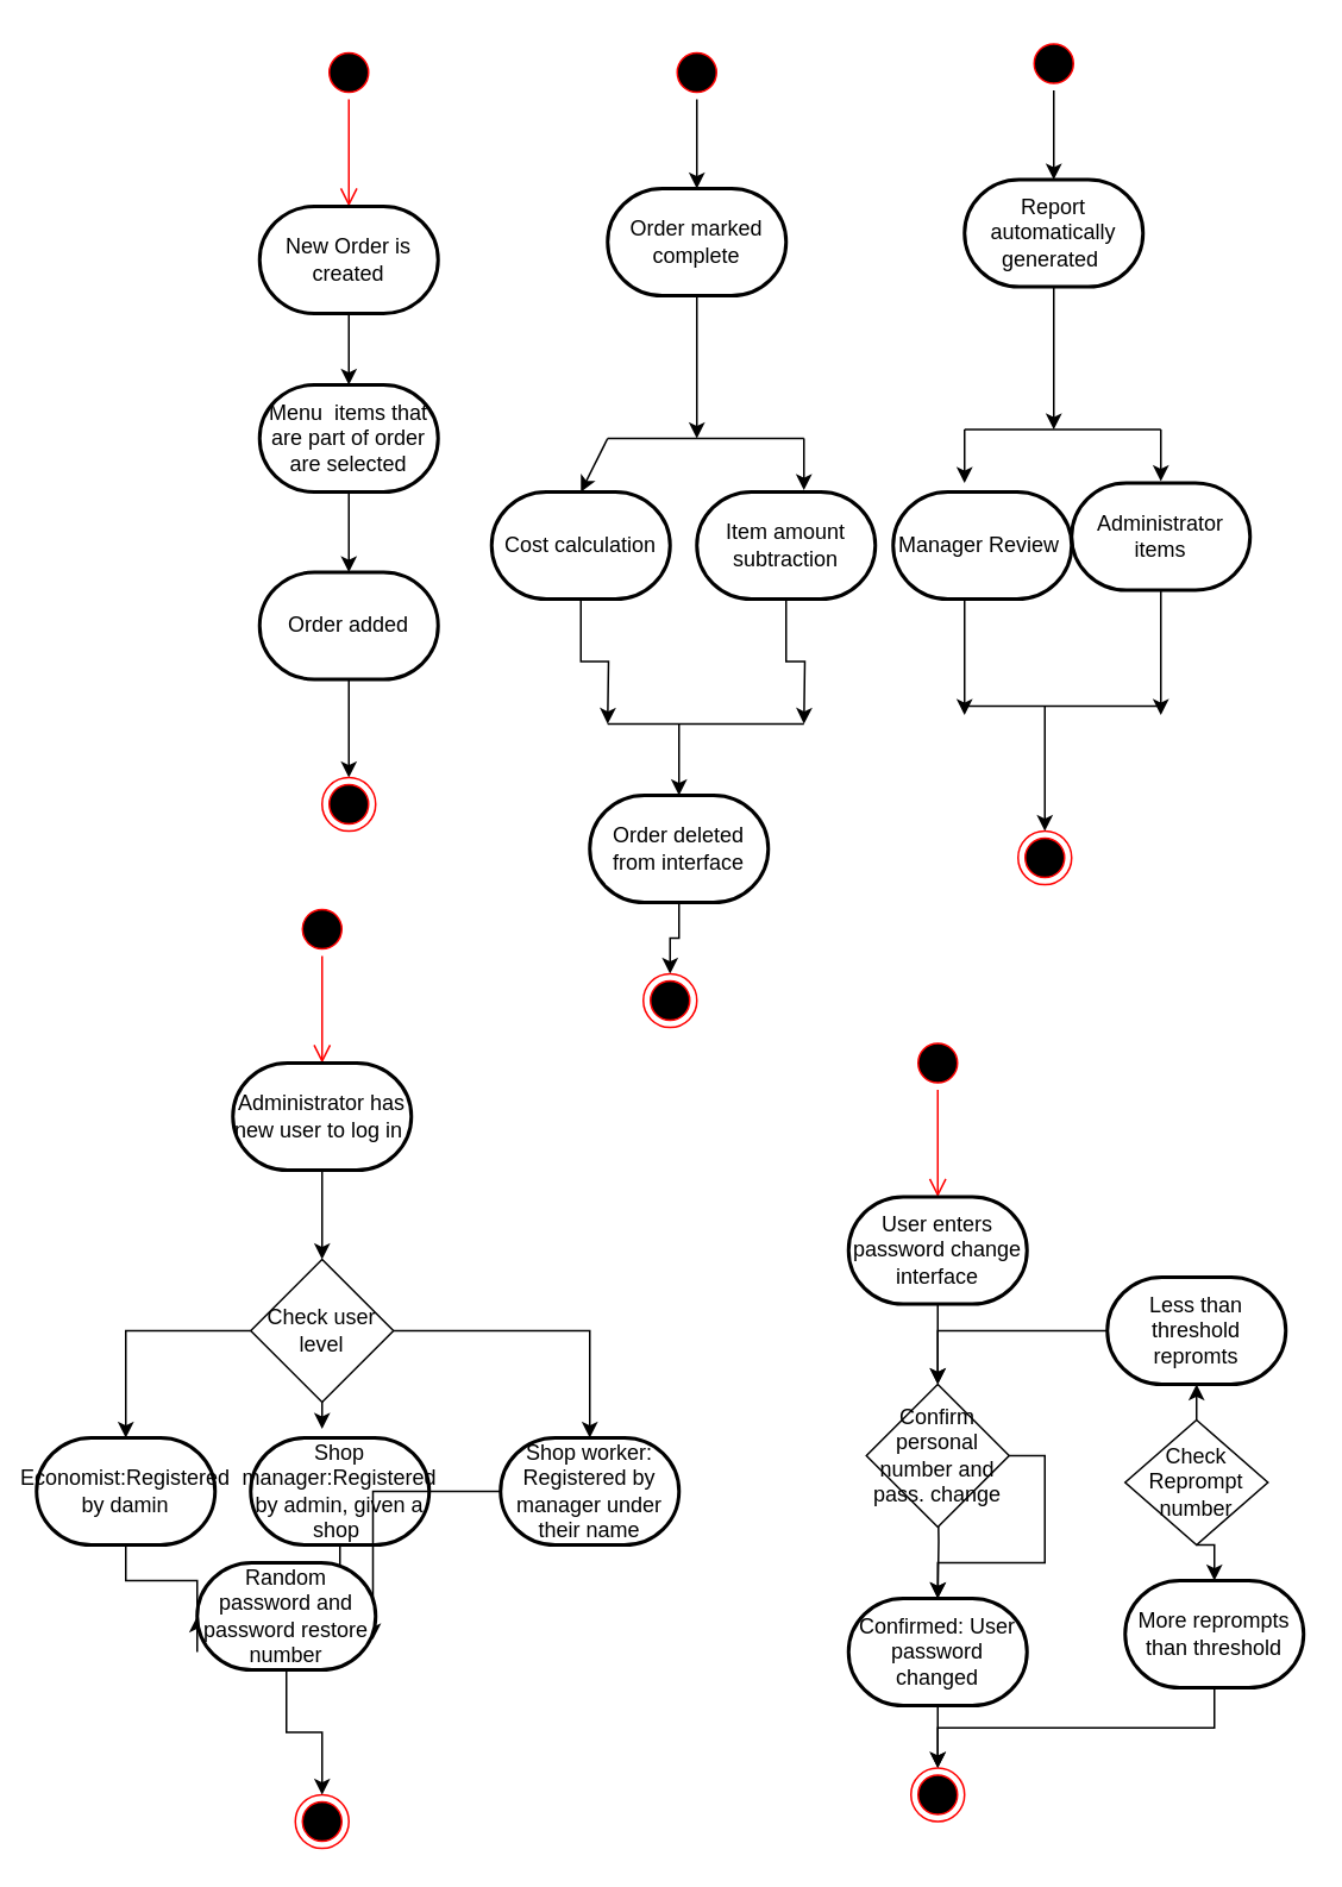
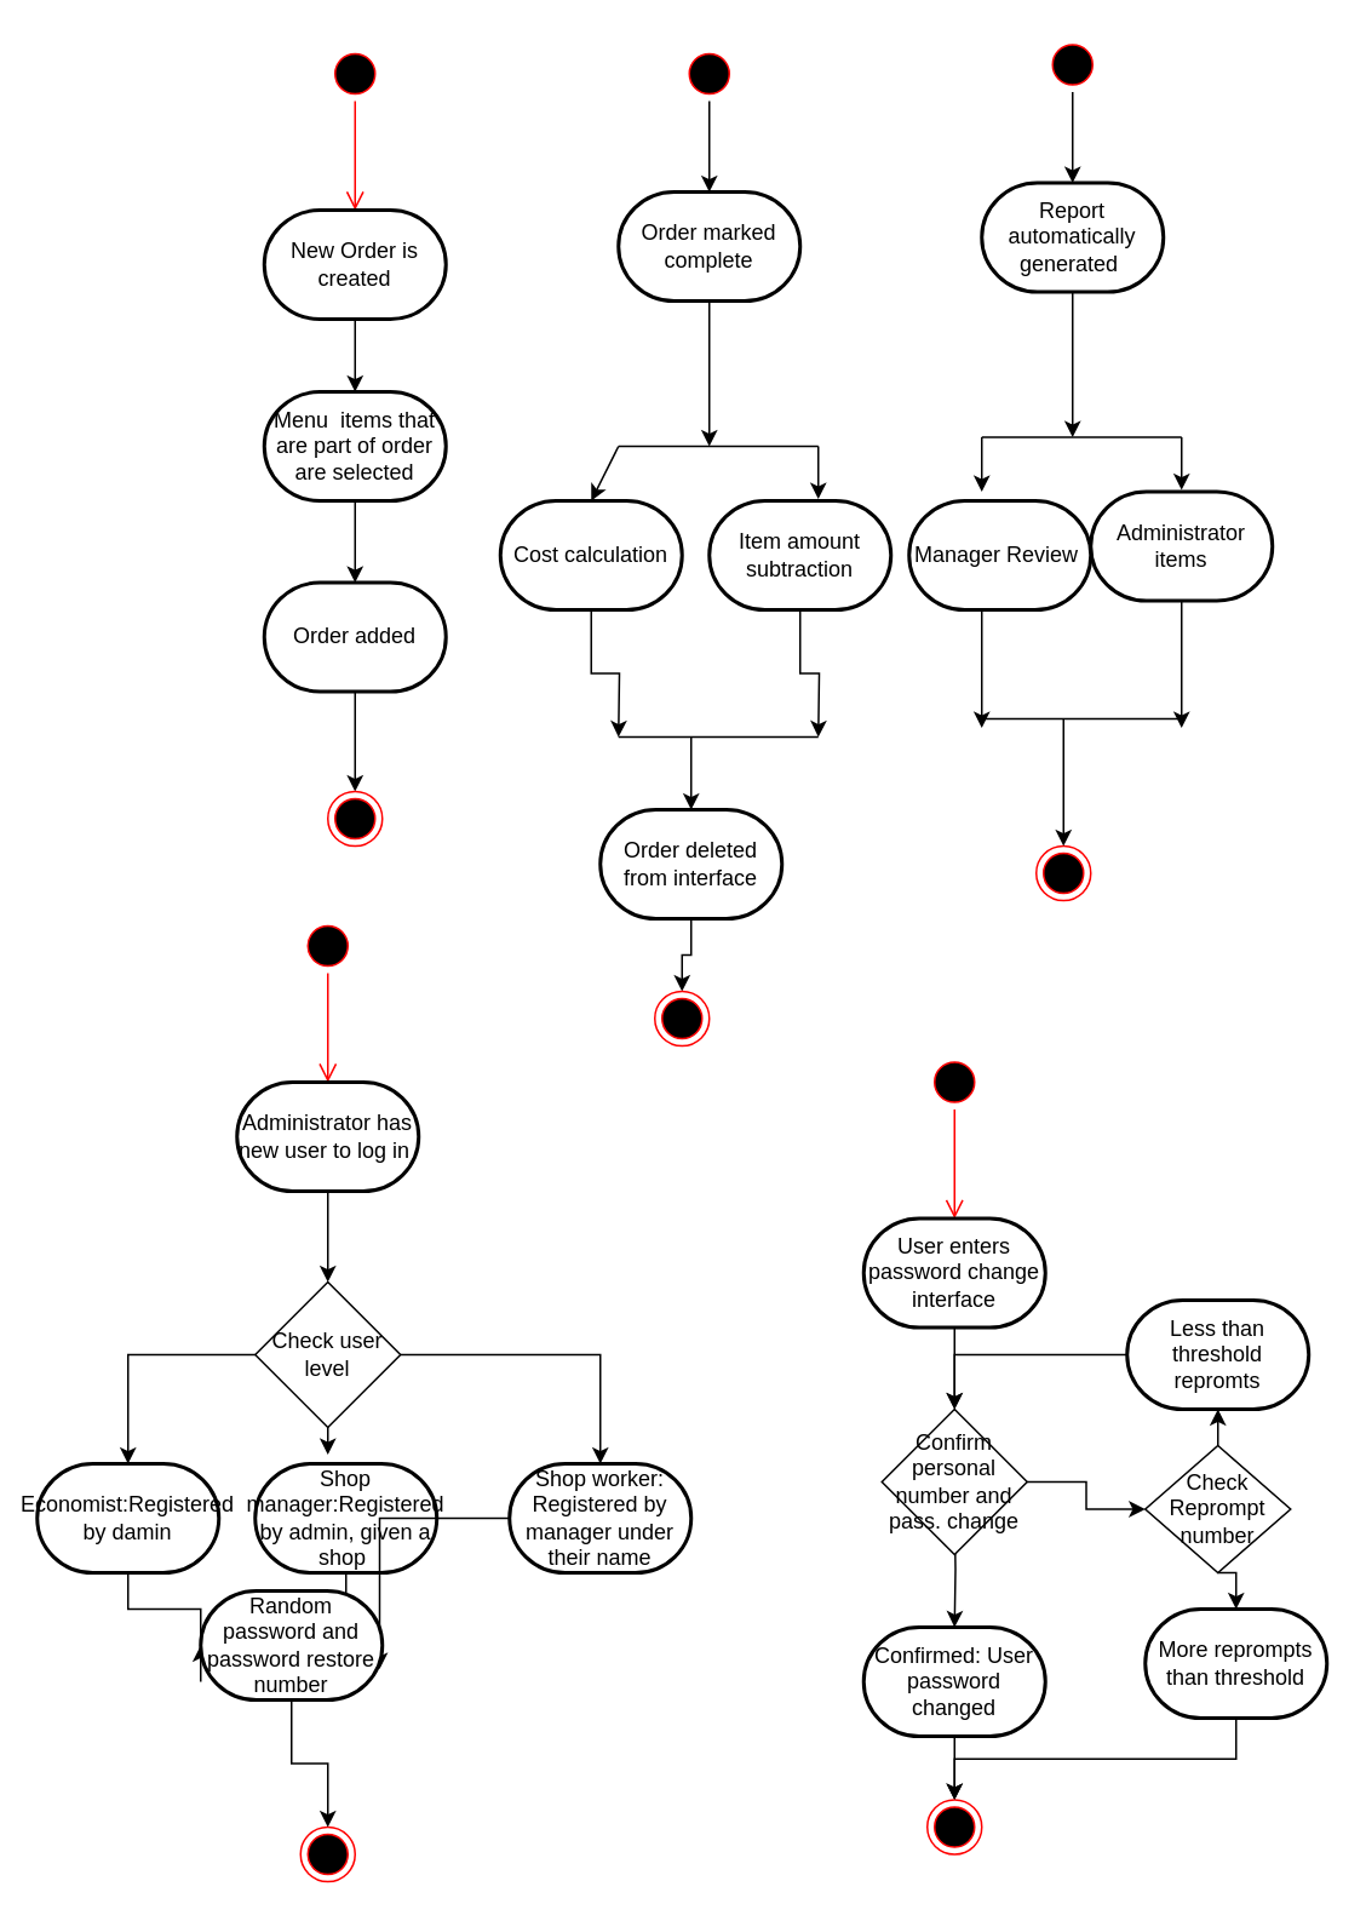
  <mxCell id="0" />
  <mxCell id="1" parent="0" />
  <mxCell id="2" value="" style="ellipse;html=1;shape=startState;fillColor=#000000;strokeColor=#ff0000;" vertex="1" parent="1"><mxGeometry x="180" y="25" width="30" height="30" as="geometry" /></mxCell>
  <mxCell id="3" value="" style="edgeStyle=orthogonalEdgeStyle;html=1;verticalAlign=bottom;endArrow=open;endSize=8;strokeColor=#ff0000;" edge="1" source="2" parent="1"><mxGeometry relative="1" as="geometry"><mxPoint x="195" y="115" as="targetPoint" /></mxGeometry></mxCell>
  <mxCell id="4" style="edgeStyle=orthogonalEdgeStyle;rounded=0;orthogonalLoop=1;jettySize=auto;html=1;entryX=0.5;entryY=0;entryDx=0;entryDy=0;entryPerimeter=0;" edge="1" parent="1" source="5" target="7"><mxGeometry relative="1" as="geometry" /></mxCell>
  <mxCell id="5" value="New Order is created" style="strokeWidth=2;html=1;shape=mxgraph.flowchart.terminator;whiteSpace=wrap;" vertex="1" parent="1"><mxGeometry x="145" y="115" width="100" height="60" as="geometry" /></mxCell>
  <mxCell id="6" style="edgeStyle=orthogonalEdgeStyle;rounded=0;orthogonalLoop=1;jettySize=auto;html=1;entryX=0.5;entryY=0;entryDx=0;entryDy=0;entryPerimeter=0;" edge="1" parent="1" source="7" target="9"><mxGeometry relative="1" as="geometry"><mxPoint x="195" y="315" as="targetPoint" /><Array as="points" /></mxGeometry></mxCell>
  <mxCell id="7" value="Menu&amp;nbsp; items that are part of order are selected" style="strokeWidth=2;html=1;shape=mxgraph.flowchart.terminator;whiteSpace=wrap;" vertex="1" parent="1"><mxGeometry x="145" y="215" width="100" height="60" as="geometry" /></mxCell>
  <mxCell id="8" style="edgeStyle=orthogonalEdgeStyle;rounded=0;orthogonalLoop=1;jettySize=auto;html=1;exitX=0.5;exitY=1;exitDx=0;exitDy=0;exitPerimeter=0;entryX=0.5;entryY=0;entryDx=0;entryDy=0;" edge="1" parent="1" source="9" target="10"><mxGeometry relative="1" as="geometry" /></mxCell>
  <mxCell id="9" value="Order added" style="strokeWidth=2;html=1;shape=mxgraph.flowchart.terminator;whiteSpace=wrap;" vertex="1" parent="1"><mxGeometry x="145" y="320" width="100" height="60" as="geometry" /></mxCell>
  <mxCell id="10" value="" style="ellipse;html=1;shape=endState;fillColor=#000000;strokeColor=#ff0000;" vertex="1" parent="1"><mxGeometry x="180" y="435" width="30" height="30" as="geometry" /></mxCell>
  <mxCell id="11" style="edgeStyle=orthogonalEdgeStyle;rounded=0;orthogonalLoop=1;jettySize=auto;html=1;exitX=0.5;exitY=1;exitDx=0;exitDy=0;entryX=0.5;entryY=0;entryDx=0;entryDy=0;entryPerimeter=0;" edge="1" parent="1" source="12" target="14"><mxGeometry relative="1" as="geometry" /></mxCell>
  <mxCell id="12" value="" style="ellipse;html=1;shape=startState;fillColor=#000000;strokeColor=#ff0000;" vertex="1" parent="1"><mxGeometry x="375" y="25" width="30" height="30" as="geometry" /></mxCell>
  <mxCell id="13" style="edgeStyle=orthogonalEdgeStyle;rounded=0;orthogonalLoop=1;jettySize=auto;html=1;exitX=0.5;exitY=1;exitDx=0;exitDy=0;exitPerimeter=0;" edge="1" parent="1" source="14"><mxGeometry relative="1" as="geometry"><mxPoint x="390" y="245" as="targetPoint" /></mxGeometry></mxCell>
  <mxCell id="14" value="Order marked complete" style="strokeWidth=2;html=1;shape=mxgraph.flowchart.terminator;whiteSpace=wrap;" vertex="1" parent="1"><mxGeometry x="340" y="105" width="100" height="60" as="geometry" /></mxCell>
  <mxCell id="15" value="" style="endArrow=none;html=1;" edge="1" parent="1"><mxGeometry width="50" height="50" relative="1" as="geometry"><mxPoint x="340" y="245" as="sourcePoint" /><mxPoint x="450" y="245" as="targetPoint" /></mxGeometry></mxCell>
  <mxCell id="16" style="edgeStyle=orthogonalEdgeStyle;rounded=0;orthogonalLoop=1;jettySize=auto;html=1;exitX=0.5;exitY=1;exitDx=0;exitDy=0;exitPerimeter=0;" edge="1" parent="1" source="17"><mxGeometry relative="1" as="geometry"><mxPoint x="450" y="405" as="targetPoint" /></mxGeometry></mxCell>
  <mxCell id="17" value="Item amount subtraction" style="strokeWidth=2;html=1;shape=mxgraph.flowchart.terminator;whiteSpace=wrap;" vertex="1" parent="1"><mxGeometry x="390" y="275" width="100" height="60" as="geometry" /></mxCell>
  <mxCell id="18" style="edgeStyle=orthogonalEdgeStyle;rounded=0;orthogonalLoop=1;jettySize=auto;html=1;exitX=0.5;exitY=1;exitDx=0;exitDy=0;exitPerimeter=0;" edge="1" parent="1" source="19"><mxGeometry relative="1" as="geometry"><mxPoint x="340" y="405" as="targetPoint" /></mxGeometry></mxCell>
  <mxCell id="19" value="Cost calculation" style="strokeWidth=2;html=1;shape=mxgraph.flowchart.terminator;whiteSpace=wrap;" vertex="1" parent="1"><mxGeometry x="275" y="275" width="100" height="60" as="geometry" /></mxCell>
  <mxCell id="20" value="" style="endArrow=classic;html=1;entryX=0.5;entryY=0;entryDx=0;entryDy=0;entryPerimeter=0;" edge="1" parent="1" target="19"><mxGeometry width="50" height="50" relative="1" as="geometry"><mxPoint x="340" y="245" as="sourcePoint" /><mxPoint x="330" y="365" as="targetPoint" /></mxGeometry></mxCell>
  <mxCell id="21" value="" style="endArrow=classic;html=1;" edge="1" parent="1"><mxGeometry width="50" height="50" relative="1" as="geometry"><mxPoint x="450" y="245" as="sourcePoint" /><mxPoint x="450" y="274" as="targetPoint" /></mxGeometry></mxCell>
  <mxCell id="22" value="" style="endArrow=none;html=1;" edge="1" parent="1"><mxGeometry width="50" height="50" relative="1" as="geometry"><mxPoint x="340" y="405" as="sourcePoint" /><mxPoint x="450" y="405" as="targetPoint" /></mxGeometry></mxCell>
  <mxCell id="23" value="" style="endArrow=classic;html=1;entryX=0.5;entryY=0;entryDx=0;entryDy=0;entryPerimeter=0;" edge="1" parent="1" target="25"><mxGeometry width="50" height="50" relative="1" as="geometry"><mxPoint x="380" y="405" as="sourcePoint" /><mxPoint x="380" y="455" as="targetPoint" /></mxGeometry></mxCell>
  <mxCell id="24" style="edgeStyle=orthogonalEdgeStyle;rounded=0;orthogonalLoop=1;jettySize=auto;html=1;" edge="1" parent="1" source="25" target="26"><mxGeometry relative="1" as="geometry" /></mxCell>
  <mxCell id="25" value="Order deleted from interface" style="strokeWidth=2;html=1;shape=mxgraph.flowchart.terminator;whiteSpace=wrap;" vertex="1" parent="1"><mxGeometry x="330" y="445" width="100" height="60" as="geometry" /></mxCell>
  <mxCell id="26" value="" style="ellipse;html=1;shape=endState;fillColor=#000000;strokeColor=#ff0000;" vertex="1" parent="1"><mxGeometry x="360" y="545" width="30" height="30" as="geometry" /></mxCell>
  <mxCell id="27" style="edgeStyle=orthogonalEdgeStyle;rounded=0;orthogonalLoop=1;jettySize=auto;html=1;exitX=0.5;exitY=1;exitDx=0;exitDy=0;entryX=0.5;entryY=0;entryDx=0;entryDy=0;entryPerimeter=0;" edge="1" source="28" target="30" parent="1"><mxGeometry relative="1" as="geometry" /></mxCell>
  <mxCell id="28" value="" style="ellipse;html=1;shape=startState;fillColor=#000000;strokeColor=#ff0000;" vertex="1" parent="1"><mxGeometry x="575" y="20" width="30" height="30" as="geometry" /></mxCell>
  <mxCell id="29" style="edgeStyle=orthogonalEdgeStyle;rounded=0;orthogonalLoop=1;jettySize=auto;html=1;exitX=0.5;exitY=1;exitDx=0;exitDy=0;exitPerimeter=0;" edge="1" source="30" parent="1"><mxGeometry relative="1" as="geometry"><mxPoint x="590" y="240" as="targetPoint" /></mxGeometry></mxCell>
  <mxCell id="30" value="Report automatically generated&amp;nbsp;" style="strokeWidth=2;html=1;shape=mxgraph.flowchart.terminator;whiteSpace=wrap;" vertex="1" parent="1"><mxGeometry x="540" y="100" width="100" height="60" as="geometry" /></mxCell>
  <mxCell id="31" value="" style="endArrow=none;html=1;" edge="1" parent="1"><mxGeometry width="50" height="50" relative="1" as="geometry"><mxPoint x="540" y="240" as="sourcePoint" /><mxPoint x="650" y="240" as="targetPoint" /></mxGeometry></mxCell>
  <mxCell id="32" style="edgeStyle=orthogonalEdgeStyle;rounded=0;orthogonalLoop=1;jettySize=auto;html=1;exitX=0.5;exitY=1;exitDx=0;exitDy=0;exitPerimeter=0;" edge="1" source="33" parent="1"><mxGeometry relative="1" as="geometry"><mxPoint x="650" y="400" as="targetPoint" /></mxGeometry></mxCell>
  <mxCell id="33" value="Administrator items" style="strokeWidth=2;html=1;shape=mxgraph.flowchart.terminator;whiteSpace=wrap;" vertex="1" parent="1"><mxGeometry x="600" y="270" width="100" height="60" as="geometry" /></mxCell>
  <mxCell id="34" style="edgeStyle=orthogonalEdgeStyle;rounded=0;orthogonalLoop=1;jettySize=auto;html=1;exitX=0.5;exitY=1;exitDx=0;exitDy=0;exitPerimeter=0;" edge="1" parent="1"><mxGeometry relative="1" as="geometry"><mxPoint x="540" y="400" as="targetPoint" /><mxPoint x="540" y="330" as="sourcePoint" /></mxGeometry></mxCell>
  <mxCell id="35" value="" style="endArrow=classic;html=1;entryX=0.5;entryY=0;entryDx=0;entryDy=0;entryPerimeter=0;" edge="1" parent="1"><mxGeometry width="50" height="50" relative="1" as="geometry"><mxPoint x="540" y="240" as="sourcePoint" /><mxPoint x="540" y="270" as="targetPoint" /></mxGeometry></mxCell>
  <mxCell id="36" value="" style="endArrow=classic;html=1;" edge="1" parent="1"><mxGeometry width="50" height="50" relative="1" as="geometry"><mxPoint x="650" y="240" as="sourcePoint" /><mxPoint x="650" y="269" as="targetPoint" /></mxGeometry></mxCell>
  <mxCell id="37" value="" style="endArrow=none;html=1;" edge="1" parent="1"><mxGeometry width="50" height="50" relative="1" as="geometry"><mxPoint x="540" y="395" as="sourcePoint" /><mxPoint x="650" y="395" as="targetPoint" /></mxGeometry></mxCell>
  <mxCell id="38" value="" style="ellipse;html=1;shape=endState;fillColor=#000000;strokeColor=#ff0000;" vertex="1" parent="1"><mxGeometry x="570" y="465" width="30" height="30" as="geometry" /></mxCell>
  <mxCell id="39" value="Manager Review&amp;nbsp;" style="strokeWidth=2;html=1;shape=mxgraph.flowchart.terminator;whiteSpace=wrap;" vertex="1" parent="1"><mxGeometry x="500" y="275" width="100" height="60" as="geometry" /></mxCell>
  <mxCell id="40" value="" style="endArrow=classic;html=1;" edge="1" parent="1" target="38"><mxGeometry width="50" height="50" relative="1" as="geometry"><mxPoint x="585" y="395" as="sourcePoint" /><mxPoint x="610" y="395" as="targetPoint" /></mxGeometry></mxCell>
  <mxCell id="41" value="" style="ellipse;html=1;shape=startState;fillColor=#000000;strokeColor=#ff0000;" vertex="1" parent="1"><mxGeometry x="165" y="505" width="30" height="30" as="geometry" /></mxCell>
  <mxCell id="42" value="" style="edgeStyle=orthogonalEdgeStyle;html=1;verticalAlign=bottom;endArrow=open;endSize=8;strokeColor=#ff0000;" edge="1" source="41" parent="1"><mxGeometry relative="1" as="geometry"><mxPoint x="180" y="595" as="targetPoint" /></mxGeometry></mxCell>
  <mxCell id="43" style="edgeStyle=orthogonalEdgeStyle;rounded=0;orthogonalLoop=1;jettySize=auto;html=1;entryX=0.5;entryY=0;entryDx=0;entryDy=0;" edge="1" source="44" target="49" parent="1"><mxGeometry relative="1" as="geometry"><mxPoint x="180" y="695" as="targetPoint" /></mxGeometry></mxCell>
  <mxCell id="44" value="Administrator has new user to log in&amp;nbsp;" style="strokeWidth=2;html=1;shape=mxgraph.flowchart.terminator;whiteSpace=wrap;" vertex="1" parent="1"><mxGeometry x="130" y="595" width="100" height="60" as="geometry" /></mxCell>
  <mxCell id="45" style="edgeStyle=orthogonalEdgeStyle;rounded=0;orthogonalLoop=1;jettySize=auto;html=1;entryX=0.5;entryY=0;entryDx=0;entryDy=0;entryPerimeter=0;" edge="1" parent="1"><mxGeometry relative="1" as="geometry"><mxPoint x="180" y="800" as="targetPoint" /><mxPoint x="180" y="755" as="sourcePoint" /><Array as="points" /></mxGeometry></mxCell>
  <mxCell id="46" value="" style="ellipse;html=1;shape=endState;fillColor=#000000;strokeColor=#ff0000;" vertex="1" parent="1"><mxGeometry x="165" y="1005" width="30" height="30" as="geometry" /></mxCell>
  <mxCell id="47" style="edgeStyle=orthogonalEdgeStyle;rounded=0;orthogonalLoop=1;jettySize=auto;html=1;" edge="1" parent="1" source="49" target="55"><mxGeometry relative="1" as="geometry" /></mxCell>
  <mxCell id="48" style="edgeStyle=orthogonalEdgeStyle;rounded=0;orthogonalLoop=1;jettySize=auto;html=1;entryX=0.5;entryY=0;entryDx=0;entryDy=0;entryPerimeter=0;" edge="1" parent="1" source="49" target="51"><mxGeometry relative="1" as="geometry" /></mxCell>
  <mxCell id="49" value="Check user level" style="rhombus;whiteSpace=wrap;html=1;" vertex="1" parent="1"><mxGeometry x="140" y="705" width="80" height="80" as="geometry" /></mxCell>
  <mxCell id="50" style="edgeStyle=orthogonalEdgeStyle;rounded=0;orthogonalLoop=1;jettySize=auto;html=1;entryX=0;entryY=0.5;entryDx=0;entryDy=0;entryPerimeter=0;" edge="1" parent="1" source="51" target="57"><mxGeometry relative="1" as="geometry"><Array as="points"><mxPoint x="70" y="885" /><mxPoint x="110" y="885" /><mxPoint x="110" y="925" /></Array></mxGeometry></mxCell>
  <mxCell id="51" value="Economist:Registered by damin" style="strokeWidth=2;html=1;shape=mxgraph.flowchart.terminator;whiteSpace=wrap;" vertex="1" parent="1"><mxGeometry x="20" y="805" width="100" height="60" as="geometry" /></mxCell>
  <mxCell id="52" style="edgeStyle=orthogonalEdgeStyle;rounded=0;orthogonalLoop=1;jettySize=auto;html=1;entryX=0.5;entryY=0;entryDx=0;entryDy=0;entryPerimeter=0;" edge="1" parent="1" source="53" target="57"><mxGeometry relative="1" as="geometry" /></mxCell>
  <mxCell id="53" value="Shop manager:Registered by admin, given a shop&amp;nbsp;" style="strokeWidth=2;html=1;shape=mxgraph.flowchart.terminator;whiteSpace=wrap;" vertex="1" parent="1"><mxGeometry x="140" y="805" width="100" height="60" as="geometry" /></mxCell>
  <mxCell id="54" style="edgeStyle=orthogonalEdgeStyle;rounded=0;orthogonalLoop=1;jettySize=auto;html=1;entryX=0.985;entryY=0.717;entryDx=0;entryDy=0;entryPerimeter=0;" edge="1" parent="1" source="55" target="57"><mxGeometry relative="1" as="geometry" /></mxCell>
  <mxCell id="55" value="Shop worker: Registered by manager under their name" style="strokeWidth=2;html=1;shape=mxgraph.flowchart.terminator;whiteSpace=wrap;" vertex="1" parent="1"><mxGeometry x="280" y="805" width="100" height="60" as="geometry" /></mxCell>
  <mxCell id="56" style="edgeStyle=orthogonalEdgeStyle;rounded=0;orthogonalLoop=1;jettySize=auto;html=1;entryX=0.5;entryY=0;entryDx=0;entryDy=0;" edge="1" parent="1" source="57" target="46"><mxGeometry relative="1" as="geometry" /></mxCell>
  <mxCell id="57" value="Random password and password restore number" style="strokeWidth=2;html=1;shape=mxgraph.flowchart.terminator;whiteSpace=wrap;" vertex="1" parent="1"><mxGeometry x="110" y="875" width="100" height="60" as="geometry" /></mxCell>
  <mxCell id="58" value="" style="ellipse;html=1;shape=startState;fillColor=#000000;strokeColor=#ff0000;" vertex="1" parent="1"><mxGeometry x="510" y="580" width="30" height="30" as="geometry" /></mxCell>
  <mxCell id="59" value="" style="edgeStyle=orthogonalEdgeStyle;html=1;verticalAlign=bottom;endArrow=open;endSize=8;strokeColor=#ff0000;" edge="1" source="58" parent="1"><mxGeometry relative="1" as="geometry"><mxPoint x="525" y="670" as="targetPoint" /></mxGeometry></mxCell>
  <mxCell id="60" style="edgeStyle=orthogonalEdgeStyle;rounded=0;orthogonalLoop=1;jettySize=auto;html=1;entryX=0.5;entryY=0;entryDx=0;entryDy=0;" edge="1" source="61" target="67" parent="1"><mxGeometry relative="1" as="geometry"><mxPoint x="525" y="770" as="targetPoint" /></mxGeometry></mxCell>
  <mxCell id="61" value="User enters password change interface" style="strokeWidth=2;html=1;shape=mxgraph.flowchart.terminator;whiteSpace=wrap;" vertex="1" parent="1"><mxGeometry x="475" y="670" width="100" height="60" as="geometry" /></mxCell>
  <mxCell id="62" style="edgeStyle=orthogonalEdgeStyle;rounded=0;orthogonalLoop=1;jettySize=auto;html=1;entryX=0.5;entryY=0;entryDx=0;entryDy=0;entryPerimeter=0;" edge="1" target="64" parent="1"><mxGeometry relative="1" as="geometry"><mxPoint x="525" y="870" as="targetPoint" /><mxPoint x="525" y="830" as="sourcePoint" /><Array as="points" /></mxGeometry></mxCell>
  <mxCell id="63" style="edgeStyle=orthogonalEdgeStyle;rounded=0;orthogonalLoop=1;jettySize=auto;html=1;exitX=0.5;exitY=1;exitDx=0;exitDy=0;exitPerimeter=0;entryX=0.5;entryY=0;entryDx=0;entryDy=0;" edge="1" source="64" target="65" parent="1"><mxGeometry relative="1" as="geometry" /></mxCell>
  <mxCell id="64" value="Confirmed: User password changed" style="strokeWidth=2;html=1;shape=mxgraph.flowchart.terminator;whiteSpace=wrap;" vertex="1" parent="1"><mxGeometry x="475" y="895" width="100" height="60" as="geometry" /></mxCell>
  <mxCell id="65" value="" style="ellipse;html=1;shape=endState;fillColor=#000000;strokeColor=#ff0000;" vertex="1" parent="1"><mxGeometry x="510" y="990" width="30" height="30" as="geometry" /></mxCell>
- <mxCell id="66" style="edgeStyle=orthogonalEdgeStyle;rounded=0;orthogonalLoop=1;jettySize=auto;html=1;exitX=1;exitY=0.5;exitDx=0;exitDy=0;" edge="1" parent="1" source="67" target="64"><mxGeometry relative="1" as="geometry" /></mxCell>
+ <mxCell id="66" style="edgeStyle=orthogonalEdgeStyle;rounded=0;orthogonalLoop=1;jettySize=auto;html=1;exitX=1;exitY=0.5;exitDx=0;exitDy=0;entryX=0;entryY=0.5;entryDx=0;entryDy=0;" edge="1" parent="1" source="67" target="70"><mxGeometry relative="1" as="geometry" /></mxCell>
  <mxCell id="67" value="Confirm personal number and pass. change" style="rhombus;whiteSpace=wrap;html=1;" vertex="1" parent="1"><mxGeometry x="485" y="775" width="80" height="80" as="geometry" /></mxCell>
  <mxCell id="68" style="edgeStyle=orthogonalEdgeStyle;rounded=0;orthogonalLoop=1;jettySize=auto;html=1;exitX=0.5;exitY=0;exitDx=0;exitDy=0;entryX=0.5;entryY=1;entryDx=0;entryDy=0;entryPerimeter=0;" edge="1" parent="1" source="70" target="72"><mxGeometry relative="1" as="geometry" /></mxCell>
  <mxCell id="69" style="edgeStyle=orthogonalEdgeStyle;rounded=0;orthogonalLoop=1;jettySize=auto;html=1;exitX=0.5;exitY=1;exitDx=0;exitDy=0;entryX=0.5;entryY=0;entryDx=0;entryDy=0;entryPerimeter=0;" edge="1" parent="1" source="70" target="74"><mxGeometry relative="1" as="geometry" /></mxCell>
  <mxCell id="70" value="Check Reprompt number" style="rhombus;whiteSpace=wrap;html=1;" vertex="1" parent="1"><mxGeometry x="630" y="795" width="80" height="70" as="geometry" /></mxCell>
  <mxCell id="71" style="edgeStyle=orthogonalEdgeStyle;rounded=0;orthogonalLoop=1;jettySize=auto;html=1;exitX=0;exitY=0.5;exitDx=0;exitDy=0;exitPerimeter=0;entryX=0.5;entryY=0;entryDx=0;entryDy=0;" edge="1" parent="1" source="72" target="67"><mxGeometry relative="1" as="geometry"><mxPoint x="520" y="755" as="targetPoint" /></mxGeometry></mxCell>
  <mxCell id="72" value="Less than threshold repromts" style="strokeWidth=2;html=1;shape=mxgraph.flowchart.terminator;whiteSpace=wrap;" vertex="1" parent="1"><mxGeometry x="620" y="715" width="100" height="60" as="geometry" /></mxCell>
  <mxCell id="73" style="edgeStyle=orthogonalEdgeStyle;rounded=0;orthogonalLoop=1;jettySize=auto;html=1;exitX=0.5;exitY=1;exitDx=0;exitDy=0;exitPerimeter=0;entryX=0.5;entryY=0;entryDx=0;entryDy=0;" edge="1" parent="1" source="74" target="65"><mxGeometry relative="1" as="geometry" /></mxCell>
  <mxCell id="74" value="More reprompts than threshold" style="strokeWidth=2;html=1;shape=mxgraph.flowchart.terminator;whiteSpace=wrap;" vertex="1" parent="1"><mxGeometry x="630" y="885" width="100" height="60" as="geometry" /></mxCell>
